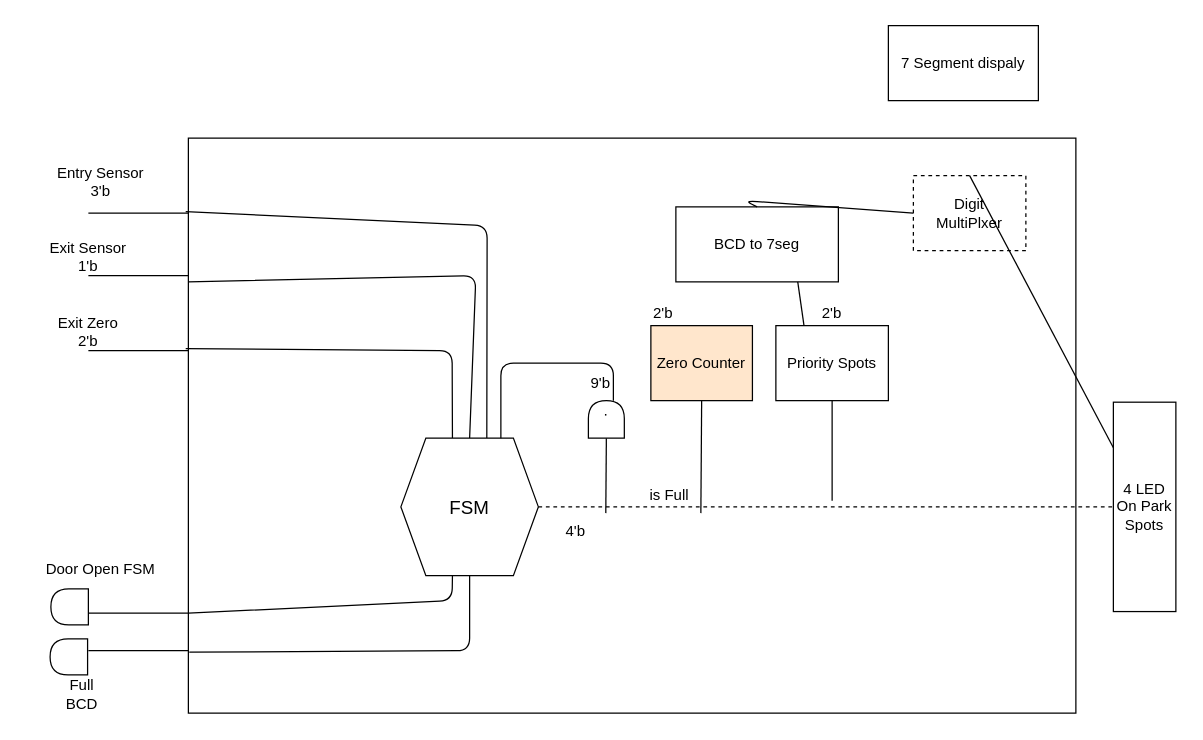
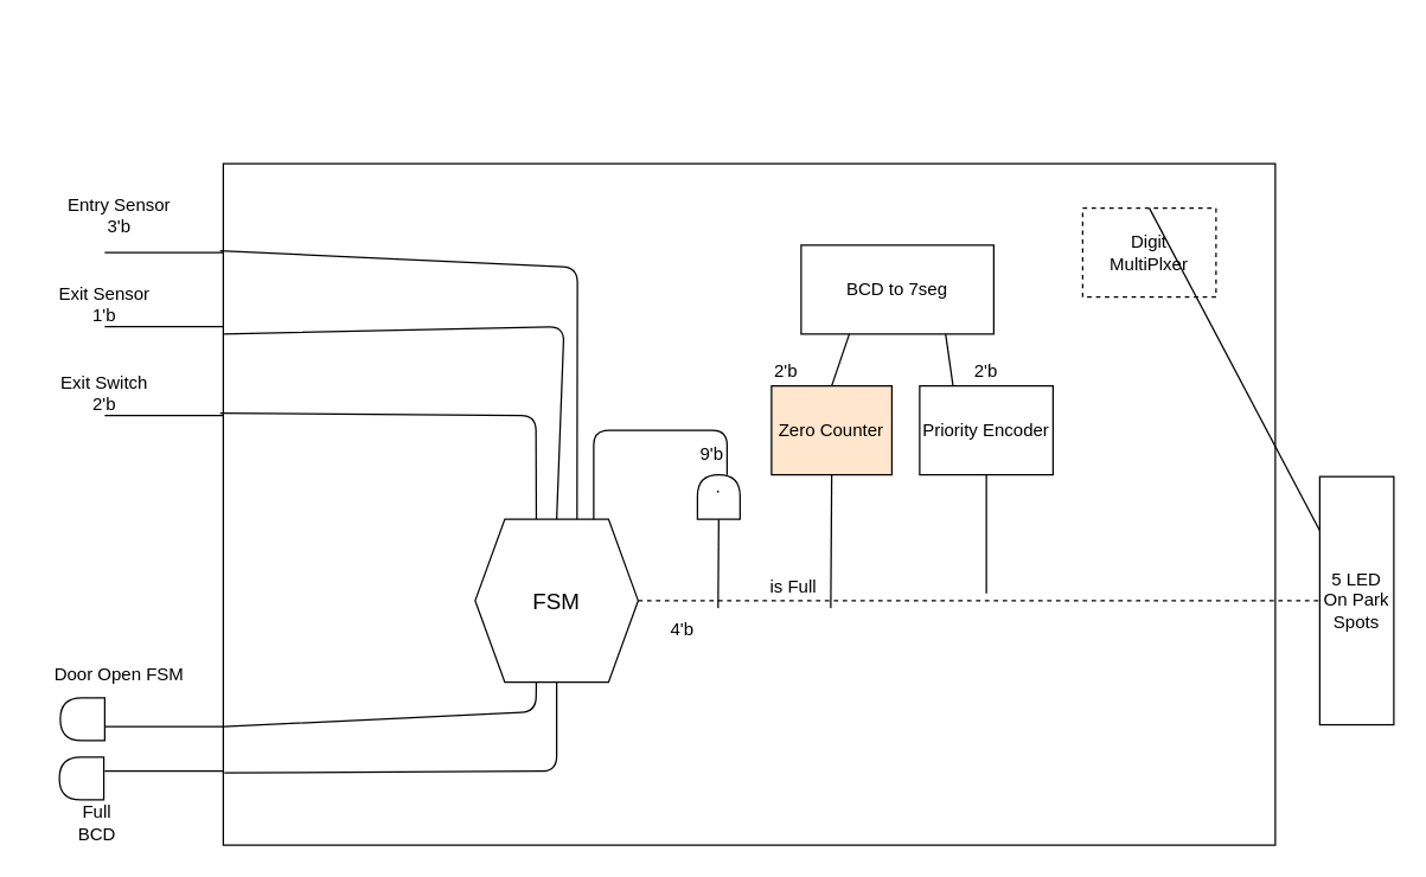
  <mxCell id="0" />
  <mxCell id="1" parent="0" />
  <mxCell id="2" value="" style="rounded=0;whiteSpace=wrap;html=1;" vertex="1" parent="1"><mxGeometry x="150" y="110" width="710" height="460" as="geometry" /></mxCell>
  <mxCell id="3" style="edgeStyle=none;html=1;exitX=0.375;exitY=0;exitDx=0;exitDy=0;entryX=-0.003;entryY=0.366;entryDx=0;entryDy=0;entryPerimeter=0;endArrow=none;endFill=0;" edge="1" parent="1" source="9" target="2"><mxGeometry relative="1" as="geometry"><Array as="points"><mxPoint x="361" y="280" /></Array></mxGeometry></mxCell>
  <mxCell id="4" style="edgeStyle=none;html=1;exitX=0.5;exitY=0;exitDx=0;exitDy=0;entryX=0;entryY=0.25;entryDx=0;entryDy=0;endArrow=none;endFill=0;" edge="1" parent="1" source="9" target="2"><mxGeometry relative="1" as="geometry"><Array as="points"><mxPoint x="380" y="220" /></Array></mxGeometry></mxCell>
  <mxCell id="5" style="edgeStyle=none;html=1;exitX=0.625;exitY=0;exitDx=0;exitDy=0;entryX=-0.003;entryY=0.128;entryDx=0;entryDy=0;entryPerimeter=0;endArrow=none;endFill=0;" edge="1" parent="1" source="9" target="2"><mxGeometry relative="1" as="geometry"><Array as="points"><mxPoint x="389" y="180" /></Array></mxGeometry></mxCell>
  <mxCell id="6" style="edgeStyle=none;html=1;exitX=0.375;exitY=1;exitDx=0;exitDy=0;endArrow=none;endFill=0;" edge="1" parent="1" source="9"><mxGeometry relative="1" as="geometry"><mxPoint x="150" y="490" as="targetPoint" /><Array as="points"><mxPoint x="361" y="480" /></Array></mxGeometry></mxCell>
  <mxCell id="7" style="edgeStyle=none;html=1;exitX=0.5;exitY=1;exitDx=0;exitDy=0;entryX=0.001;entryY=0.894;entryDx=0;entryDy=0;entryPerimeter=0;endArrow=none;endFill=0;" edge="1" parent="1" source="9" target="2"><mxGeometry relative="1" as="geometry"><Array as="points"><mxPoint x="375" y="520" /></Array></mxGeometry></mxCell>
  <mxCell id="8" style="edgeStyle=none;html=1;exitX=1;exitY=0.5;exitDx=0;exitDy=0;endArrow=none;endFill=0;dashed=1;" edge="1" parent="1" source="9" target="20"><mxGeometry relative="1" as="geometry"><mxPoint x="910" y="405.059" as="targetPoint" /></mxGeometry></mxCell>
  <mxCell id="9" value="&lt;font style=&quot;font-size: 15px;&quot;&gt;FSM&lt;/font&gt;" style="shape=hexagon;perimeter=hexagonPerimeter2;whiteSpace=wrap;html=1;fixedSize=1;" vertex="1" parent="1"><mxGeometry x="320" y="350" width="110" height="110" as="geometry" /></mxCell>
  <mxCell id="10" value="" style="endArrow=none;html=1;" edge="1" parent="1"><mxGeometry width="50" height="50" relative="1" as="geometry"><mxPoint x="70" y="170" as="sourcePoint" /><mxPoint x="150" y="170" as="targetPoint" /></mxGeometry></mxCell>
  <mxCell id="11" value="" style="endArrow=none;html=1;" edge="1" parent="1"><mxGeometry width="50" height="50" relative="1" as="geometry"><mxPoint x="70" y="220" as="sourcePoint" /><mxPoint x="150" y="220" as="targetPoint" /></mxGeometry></mxCell>
  <mxCell id="12" value="" style="endArrow=none;html=1;" edge="1" parent="1"><mxGeometry width="50" height="50" relative="1" as="geometry"><mxPoint x="70" y="490" as="sourcePoint" /><mxPoint x="150" y="490" as="targetPoint" /></mxGeometry></mxCell>
  <mxCell id="13" value="" style="endArrow=none;html=1;" edge="1" parent="1"><mxGeometry width="50" height="50" relative="1" as="geometry"><mxPoint x="70" y="280" as="sourcePoint" /><mxPoint x="150" y="280" as="targetPoint" /></mxGeometry></mxCell>
  <mxCell id="14" value="Entry Sensor&lt;br&gt;3'b" style="text;html=1;strokeColor=none;fillColor=none;align=center;verticalAlign=middle;whiteSpace=wrap;rounded=0;" vertex="1" parent="1"><mxGeometry x="40" y="130" width="80" height="30" as="geometry" /></mxCell>
  <mxCell id="15" value="Exit&amp;nbsp;Sensor&lt;br&gt;1'b" style="text;html=1;strokeColor=none;fillColor=none;align=center;verticalAlign=middle;whiteSpace=wrap;rounded=0;" vertex="1" parent="1"><mxGeometry x="30" y="190" width="80" height="30" as="geometry" /></mxCell>
- <mxCell id="16" value="Exit Zero&lt;br&gt;2'b" style="text;html=1;strokeColor=none;fillColor=none;align=center;verticalAlign=middle;whiteSpace=wrap;rounded=0;" vertex="1" parent="1"><mxGeometry x="30" y="250" width="80" height="30" as="geometry" /></mxCell>
+ <mxCell id="16" value="Exit Switch&lt;br&gt;2'b" style="text;html=1;strokeColor=none;fillColor=none;align=center;verticalAlign=middle;whiteSpace=wrap;rounded=0;" vertex="1" parent="1"><mxGeometry x="30" y="250" width="80" height="30" as="geometry" /></mxCell>
  <mxCell id="17" value="" style="endArrow=none;html=1;" edge="1" parent="1"><mxGeometry width="50" height="50" relative="1" as="geometry"><mxPoint x="70" y="520" as="sourcePoint" /><mxPoint x="150" y="520" as="targetPoint" /></mxGeometry></mxCell>
  <mxCell id="18" value="Door Open FSM" style="text;html=1;strokeColor=none;fillColor=none;align=center;verticalAlign=middle;whiteSpace=wrap;rounded=0;" vertex="1" parent="1"><mxGeometry x="35" y="440.01" width="90" height="30" as="geometry" /></mxCell>
  <mxCell id="19" value="Full &lt;br&gt;BCD" style="text;html=1;strokeColor=none;fillColor=none;align=center;verticalAlign=middle;whiteSpace=wrap;rounded=0;" vertex="1" parent="1"><mxGeometry x="20" y="540" width="90" height="30" as="geometry" /></mxCell>
- <mxCell id="20" value="4 LED&lt;br&gt;On Park Spots" style="rounded=0;whiteSpace=wrap;html=1;" vertex="1" parent="1"><mxGeometry x="890" y="321.25" width="50" height="167.5" as="geometry" /></mxCell>
+ <mxCell id="20" value="5 LED&lt;br&gt;On Park Spots" style="rounded=0;whiteSpace=wrap;html=1;" vertex="1" parent="1"><mxGeometry x="890" y="321.25" width="50" height="167.5" as="geometry" /></mxCell>
  <mxCell id="21" style="edgeStyle=none;html=1;exitX=0;exitY=0.5;exitDx=0;exitDy=0;endArrow=none;endFill=0;" edge="1" parent="1" source="22"><mxGeometry relative="1" as="geometry"><mxPoint x="483.941" y="410" as="targetPoint" /></mxGeometry></mxCell>
  <mxCell id="22" value=".&lt;br&gt;" style="shape=delay;whiteSpace=wrap;html=1;direction=south;rotation=-180;" vertex="1" parent="1"><mxGeometry x="470.005" y="320.005" width="28.75" height="30" as="geometry" /></mxCell>
  <mxCell id="23" value="" style="endArrow=none;html=1;" edge="1" parent="1"><mxGeometry width="50" height="50" relative="1" as="geometry"><mxPoint x="400" y="350" as="sourcePoint" /><mxPoint x="490" y="320" as="targetPoint" /><Array as="points"><mxPoint x="400" y="290" /><mxPoint x="490" y="290" /></Array></mxGeometry></mxCell>
  <mxCell id="24" value="4'b" style="text;html=1;strokeColor=none;fillColor=none;align=center;verticalAlign=middle;whiteSpace=wrap;rounded=0;" vertex="1" parent="1"><mxGeometry x="430" y="410" width="60" height="30" as="geometry" /></mxCell>
  <mxCell id="25" value="9'b" style="text;html=1;strokeColor=none;fillColor=none;align=center;verticalAlign=middle;whiteSpace=wrap;rounded=0;" vertex="1" parent="1"><mxGeometry x="450" y="291.25" width="60" height="30" as="geometry" /></mxCell>
  <mxCell id="26" value="Zero Counter" style="rounded=0;whiteSpace=wrap;html=1;fillColor=#ffe6cc;" vertex="1" parent="1"><mxGeometry x="520" y="260.01" width="81.24" height="60" as="geometry" /></mxCell>
  <mxCell id="27" value="" style="endArrow=none;html=1;entryX=0.5;entryY=1;entryDx=0;entryDy=0;" edge="1" parent="1" target="26"><mxGeometry width="50" height="50" relative="1" as="geometry"><mxPoint x="560" y="410" as="sourcePoint" /><mxPoint x="490" y="300" as="targetPoint" /></mxGeometry></mxCell>
- <mxCell id="28" value="Priority Spots" style="rounded=0;whiteSpace=wrap;html=1;" vertex="1" parent="1"><mxGeometry x="620" y="260.01" width="90" height="60" as="geometry" /></mxCell>
+ <mxCell id="28" value="Priority Encoder" style="rounded=0;whiteSpace=wrap;html=1;" vertex="1" parent="1"><mxGeometry x="620" y="260.01" width="90" height="60" as="geometry" /></mxCell>
  <mxCell id="29" value="" style="endArrow=none;html=1;exitX=0.5;exitY=1;exitDx=0;exitDy=0;" edge="1" parent="1" source="28"><mxGeometry width="50" height="50" relative="1" as="geometry"><mxPoint x="440" y="350" as="sourcePoint" /><mxPoint x="665" y="400" as="targetPoint" /></mxGeometry></mxCell>
  <mxCell id="30" value="BCD to 7seg" style="rounded=0;whiteSpace=wrap;html=1;" vertex="1" parent="1"><mxGeometry x="540" y="165" width="130" height="60" as="geometry" /></mxCell>
+ <mxCell id="31" value="" style="endArrow=none;html=1;entryX=0.25;entryY=1;entryDx=0;entryDy=0;exitX=0.5;exitY=0;exitDx=0;exitDy=0;" edge="1" parent="1" source="26" target="30"><mxGeometry width="50" height="50" relative="1" as="geometry"><mxPoint x="440" y="350" as="sourcePoint" /><mxPoint x="490" y="300" as="targetPoint" /></mxGeometry></mxCell>
  <mxCell id="32" value="" style="endArrow=none;html=1;exitX=0.25;exitY=0;exitDx=0;exitDy=0;entryX=0.75;entryY=1;entryDx=0;entryDy=0;" edge="1" parent="1" source="28" target="30"><mxGeometry width="50" height="50" relative="1" as="geometry"><mxPoint x="440" y="350" as="sourcePoint" /><mxPoint x="650" y="230" as="targetPoint" /></mxGeometry></mxCell>
  <mxCell id="33" value="2'b" style="text;html=1;strokeColor=none;fillColor=none;align=center;verticalAlign=middle;whiteSpace=wrap;rounded=0;" vertex="1" parent="1"><mxGeometry x="500" y="235" width="60" height="30" as="geometry" /></mxCell>
  <mxCell id="34" value="2'b" style="text;html=1;strokeColor=none;fillColor=none;align=center;verticalAlign=middle;whiteSpace=wrap;rounded=0;" vertex="1" parent="1"><mxGeometry x="635" y="235" width="60" height="30" as="geometry" /></mxCell>
  <mxCell id="35" value="Digit&lt;br&gt;MultiPlxer" style="rounded=0;whiteSpace=wrap;html=1;dashed=1;" vertex="1" parent="1"><mxGeometry x="730" y="140" width="90" height="60" as="geometry" /></mxCell>
- <mxCell id="36" value="" style="endArrow=none;html=1;exitX=0;exitY=0.5;exitDx=0;exitDy=0;entryX=0.5;entryY=0;entryDx=0;entryDy=0;" edge="1" parent="1" source="35" target="30"><mxGeometry width="50" height="50" relative="1" as="geometry"><mxPoint x="350" y="340" as="sourcePoint" /><mxPoint x="400" y="290" as="targetPoint" /><Array as="points"><mxPoint x="595" y="160" /></Array></mxGeometry></mxCell>
  <mxCell id="37" value="" style="endArrow=none;html=1;exitX=0.5;exitY=0;exitDx=0;exitDy=0;" edge="1" parent="1" source="35" target="20"><mxGeometry width="50" height="50" relative="1" as="geometry"><mxPoint x="350" y="340" as="sourcePoint" /><mxPoint x="770" y="50" as="targetPoint" /></mxGeometry></mxCell>
- <mxCell id="38" value="7 Segment dispaly" style="rounded=0;whiteSpace=wrap;html=1;" vertex="1" parent="1"><mxGeometry x="710" y="20" width="120" height="60" as="geometry" /></mxCell>
  <mxCell id="39" value="is Full" style="text;html=1;strokeColor=none;fillColor=none;align=center;verticalAlign=middle;whiteSpace=wrap;rounded=0;" vertex="1" parent="1"><mxGeometry x="505" y="381.25" width="60" height="30" as="geometry" /></mxCell>
  <mxCell id="40" value="" style="shape=delay;whiteSpace=wrap;html=1;direction=south;rotation=90;" vertex="1" parent="1"><mxGeometry x="40.625" y="470.005" width="28.75" height="30" as="geometry" /></mxCell>
  <mxCell id="41" value="" style="shape=delay;whiteSpace=wrap;html=1;direction=south;rotation=90;" vertex="1" parent="1"><mxGeometry x="39.995" y="510.005" width="28.75" height="30" as="geometry" /></mxCell>
